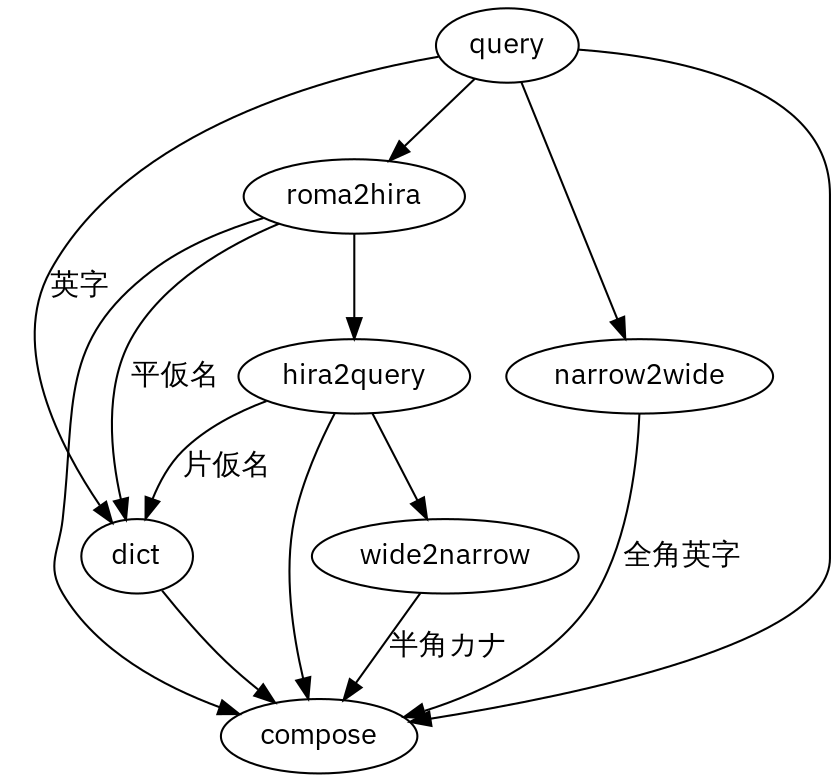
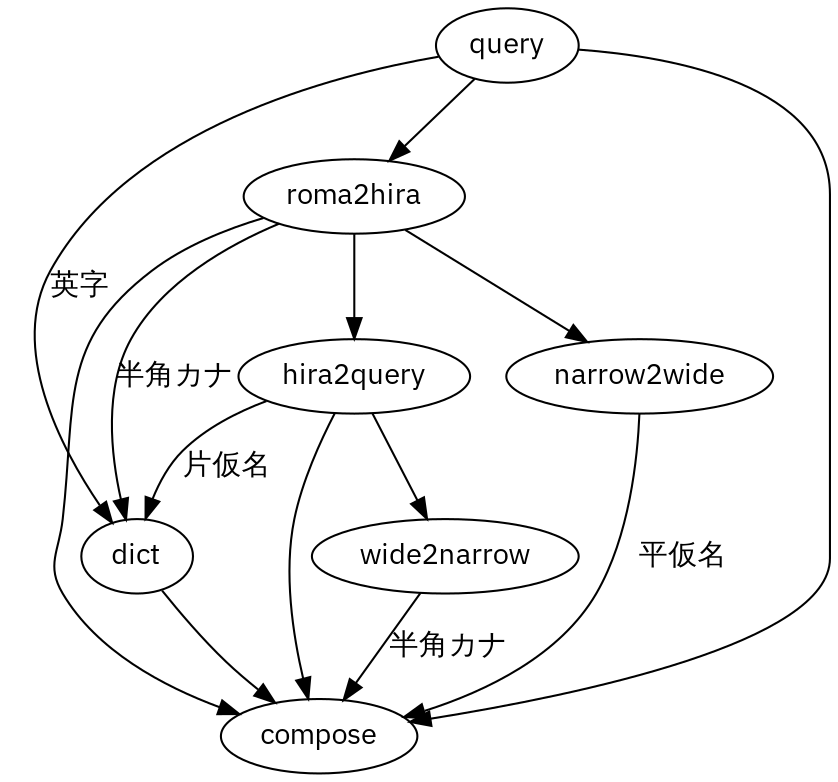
  digraph {
    fontname="IBM Plex Sans"
    node [fontname="IBM Plex Sans"]
    edge [fontname="IBM Plex Sans"]
    query
    dict
    roma2hira
    narrow2wide
    compose
    n6 [label=hira2query]
    wide2narrow
    query -> dict [label="英字"]
    query -> roma2hira
-   query -> narrow2wide
+   roma2hira -> narrow2wide
    query -> compose
    dict -> compose
-   roma2hira -> dict [label="平仮名"]
+   roma2hira -> dict [label="半角カナ"]
    roma2hira -> compose
    roma2hira -> n6
-   narrow2wide -> compose [label="全角英字"]
+   narrow2wide -> compose [label="平仮名"]
    n6 -> dict [label="片仮名"]
    n6 -> compose
    n6 -> wide2narrow
    wide2narrow -> compose [label="半角カナ"]
  }
